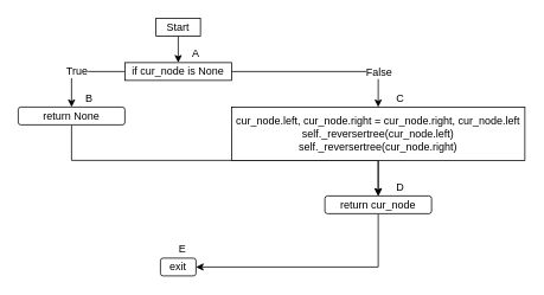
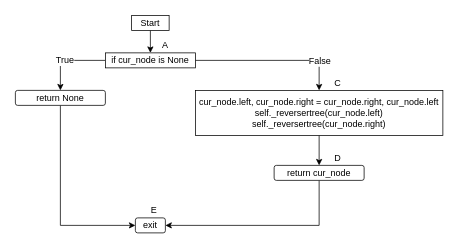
  <mxCell id="0" />
  <mxCell id="1" parent="0" />
  <mxCell id="2" style="edgeStyle=orthogonalEdgeStyle;rounded=0;orthogonalLoop=1;jettySize=auto;html=1;exitX=0.5;exitY=1;exitDx=0;exitDy=0;entryX=0.5;entryY=0;entryDx=0;entryDy=0;" edge="1" parent="1" source="3" target="8"><mxGeometry relative="1" as="geometry" /></mxCell>
  <mxCell id="3" value="Start" style="rounded=0;whiteSpace=wrap;html=1;" vertex="1" parent="1"><mxGeometry x="175" y="20" width="50" height="20" as="geometry" /></mxCell>
  <mxCell id="4" style="edgeStyle=orthogonalEdgeStyle;rounded=0;orthogonalLoop=1;jettySize=auto;html=1;exitX=0;exitY=0.5;exitDx=0;exitDy=0;entryX=0.5;entryY=0;entryDx=0;entryDy=0;" edge="1" parent="1" source="8" target="10"><mxGeometry relative="1" as="geometry" /></mxCell>
  <mxCell id="5" value="True" style="text;html=1;align=center;verticalAlign=middle;resizable=0;points=[];labelBackgroundColor=#ffffff;" vertex="1" connectable="0" parent="4"><mxGeometry x="0.107" y="-1" relative="1" as="geometry"><mxPoint as="offset" /></mxGeometry></mxCell>
  <mxCell id="6" style="edgeStyle=orthogonalEdgeStyle;rounded=0;orthogonalLoop=1;jettySize=auto;html=1;exitX=1;exitY=0.5;exitDx=0;exitDy=0;entryX=0.5;entryY=0;entryDx=0;entryDy=0;" edge="1" parent="1" source="8" target="12"><mxGeometry relative="1" as="geometry" /></mxCell>
  <mxCell id="7" value="False" style="text;html=1;align=center;verticalAlign=middle;resizable=0;points=[];labelBackgroundColor=#ffffff;" vertex="1" connectable="0" parent="6"><mxGeometry x="0.607" relative="1" as="geometry"><mxPoint as="offset" /></mxGeometry></mxCell>
  <mxCell id="8" value="if cur_node is None" style="rounded=0;whiteSpace=wrap;html=1;" vertex="1" parent="1"><mxGeometry x="140" y="70" width="120" height="20" as="geometry" /></mxCell>
- <mxCell id="9" style="edgeStyle=orthogonalEdgeStyle;rounded=0;orthogonalLoop=1;jettySize=auto;html=1;exitX=0.5;exitY=1;exitDx=0;exitDy=0;" edge="1" parent="1" source="10" target="14"><mxGeometry relative="1" as="geometry" /></mxCell>
+ <mxCell id="9" style="edgeStyle=orthogonalEdgeStyle;rounded=0;orthogonalLoop=1;jettySize=auto;html=1;exitX=0.5;exitY=1;exitDx=0;exitDy=0;entryX=0;entryY=0.5;entryDx=0;entryDy=0;" edge="1" parent="1" source="10" target="20"><mxGeometry relative="1" as="geometry" /></mxCell>
  <mxCell id="10" value="return None" style="whiteSpace=wrap;html=1;rounded=1;" vertex="1" parent="1"><mxGeometry x="20" y="120" width="120" height="20" as="geometry" /></mxCell>
  <mxCell id="11" style="edgeStyle=orthogonalEdgeStyle;rounded=0;orthogonalLoop=1;jettySize=auto;html=1;exitX=0.5;exitY=1;exitDx=0;exitDy=0;entryX=0.5;entryY=0;entryDx=0;entryDy=0;" edge="1" parent="1" source="12" target="14"><mxGeometry relative="1" as="geometry" /></mxCell>
  <mxCell id="12" value="cur_node.left, cur_node.right = cur_node.right, cur_node.left&lt;br&gt;self._reversertree(cur_node.left)&lt;br&gt;self._reversertree(cur_node.right)" style="rounded=0;whiteSpace=wrap;html=1;" vertex="1" parent="1"><mxGeometry x="260" y="120" width="330" height="60" as="geometry" /></mxCell>
  <mxCell id="13" style="edgeStyle=orthogonalEdgeStyle;rounded=0;orthogonalLoop=1;jettySize=auto;html=1;exitX=0.5;exitY=1;exitDx=0;exitDy=0;entryX=1;entryY=0.5;entryDx=0;entryDy=0;" edge="1" parent="1" source="14" target="20"><mxGeometry relative="1" as="geometry" /></mxCell>
  <mxCell id="14" value="return cur_node" style="whiteSpace=wrap;html=1;rounded=1;" vertex="1" parent="1"><mxGeometry x="365" y="220" width="120" height="20" as="geometry" /></mxCell>
  <mxCell id="15" value="E" style="text;html=1;strokeColor=none;fillColor=none;align=center;verticalAlign=middle;whiteSpace=wrap;rounded=0;" vertex="1" parent="1"><mxGeometry x="185" y="270" width="40" height="20" as="geometry" /></mxCell>
  <mxCell id="16" value="D" style="text;html=1;strokeColor=none;fillColor=none;align=center;verticalAlign=middle;whiteSpace=wrap;rounded=0;" vertex="1" parent="1"><mxGeometry x="430" y="200" width="40" height="20" as="geometry" /></mxCell>
  <mxCell id="17" value="C" style="text;html=1;strokeColor=none;fillColor=none;align=center;verticalAlign=middle;whiteSpace=wrap;rounded=0;" vertex="1" parent="1"><mxGeometry x="430" y="100" width="40" height="20" as="geometry" /></mxCell>
- <mxCell id="18" value="B" style="text;html=1;strokeColor=none;fillColor=none;align=center;verticalAlign=middle;whiteSpace=wrap;rounded=0;" vertex="1" parent="1"><mxGeometry x="80" y="100" width="40" height="20" as="geometry" /></mxCell>
  <mxCell id="19" value="A" style="text;html=1;strokeColor=none;fillColor=none;align=center;verticalAlign=middle;whiteSpace=wrap;rounded=0;" vertex="1" parent="1"><mxGeometry x="200" y="50" width="40" height="20" as="geometry" /></mxCell>
  <mxCell id="20" value="exit" style="whiteSpace=wrap;html=1;rounded=1;" vertex="1" parent="1"><mxGeometry x="180" y="290" width="40" height="20" as="geometry" /></mxCell>
